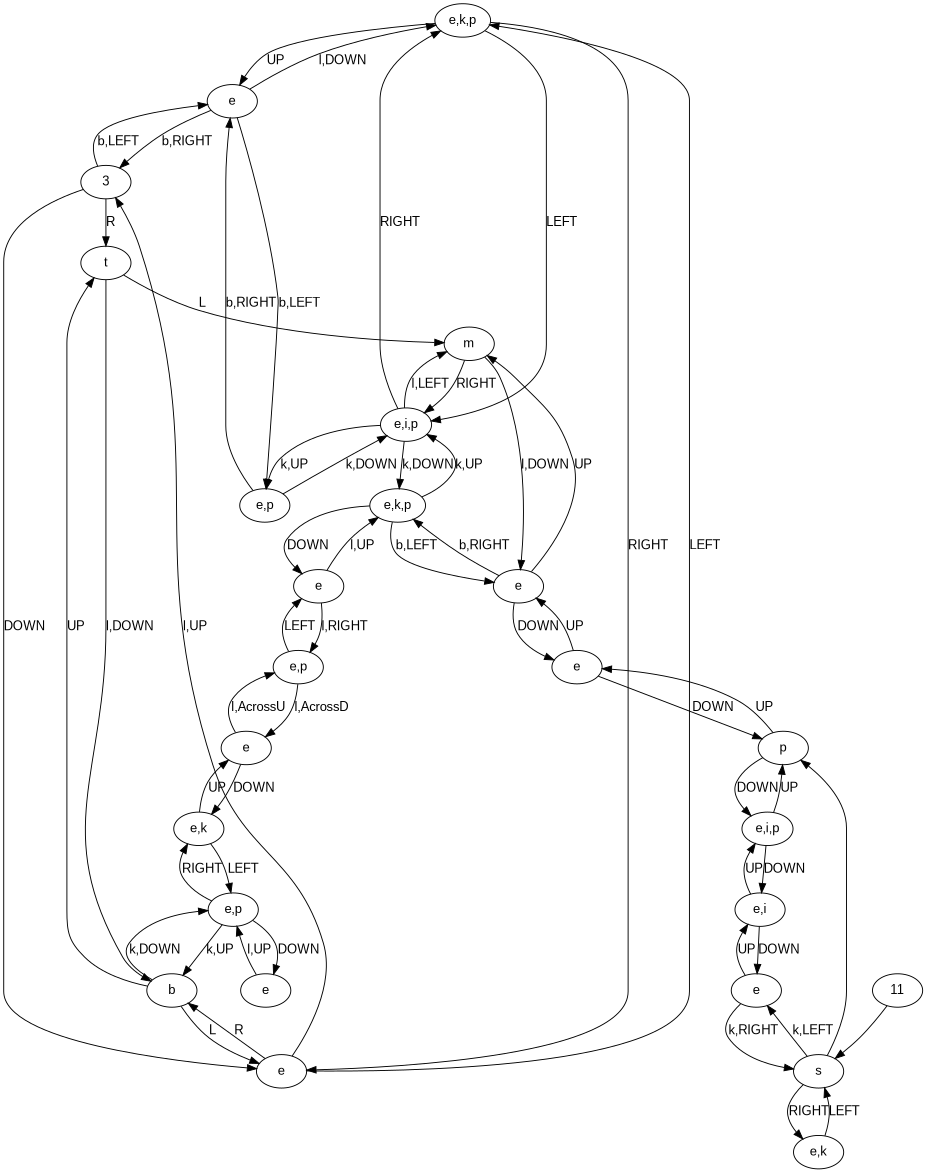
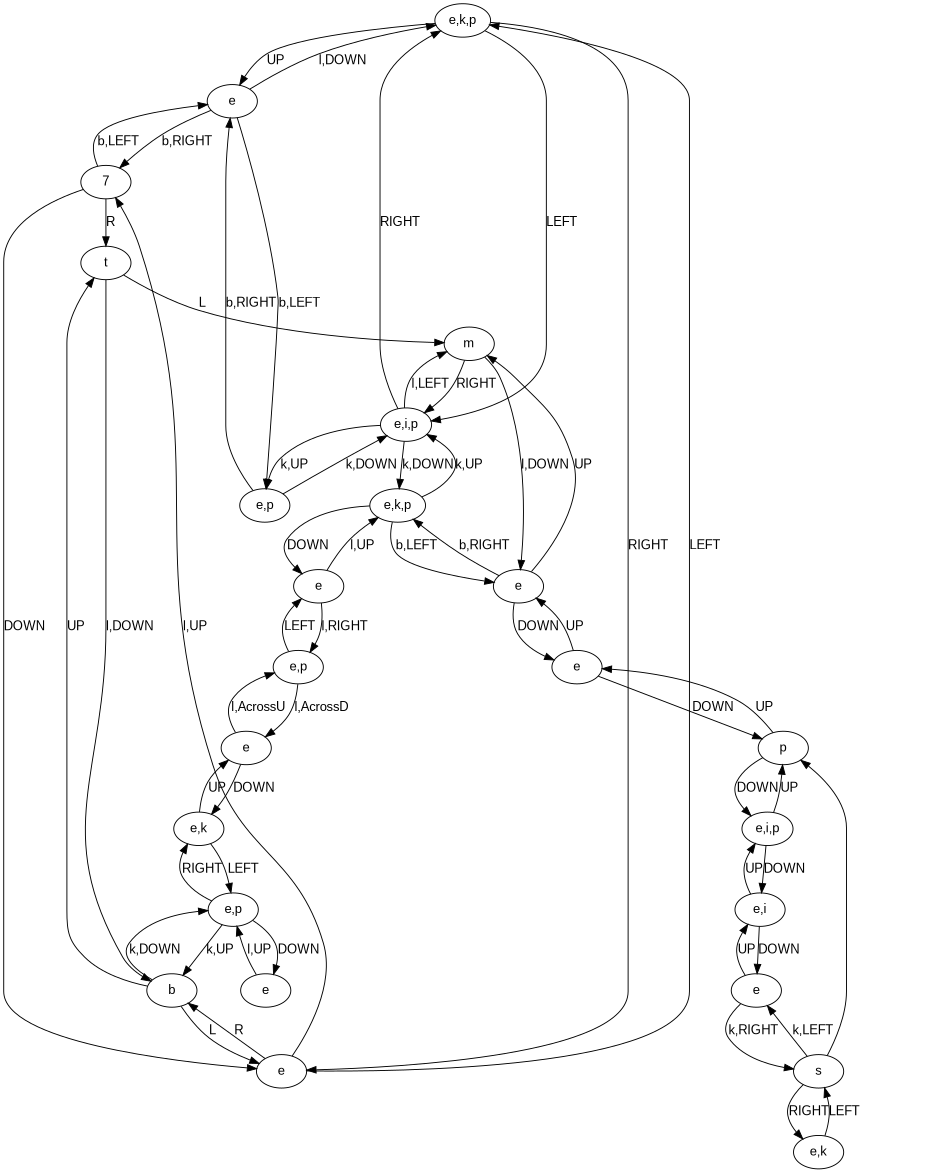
  digraph {
    fontname="Liberation Sans"
    node [fontname="Liberation Sans"]
    edge [fontname="Liberation Sans"]
    n1 [label="e,k,p"]
    n2 [label=e]
    n3 [label="e,i,p"]
    n4 [label=e]
    n5 [label="e,p"]
-   7 [label=3]
+   7
    n7 [label=m]
    n8 [label="e,k,p"]
    n9 [label=b]
    n10 [label=t]
    n11 [label=e]
    n12 [label=e]
    n13 [label="e,p"]
    n14 [label=e]
    n15 [label="e,k"]
    n16 [label="e,p"]
    n17 [label=e]
    n18 [label=e]
    n19 [label=s]
    n20 [label="e,k"]
    n21 [label=e]
    n22 [label=p]
-   11
    n24 [label="e,i"]
    n25 [label="e,i,p"]
    n1 -> n2 [label=UP]
    n1 -> n3 [label=LEFT]
    n1 -> n4 [label=RIGHT]
    n2 -> n1 [label="l,DOWN"]
    n2 -> n5 [label="b,LEFT"]
    n2 -> 7 [label="b,RIGHT"]
    n3 -> n1 [label=RIGHT]
    n3 -> n5 [label="k,UP"]
    n3 -> n7 [label="l,LEFT"]
    n3 -> n8 [label="k,DOWN"]
    n4 -> n1 [label=LEFT]
    n4 -> 7 [label="l,UP"]
    n4 -> n9 [label=R]
    n5 -> n2 [label="b,RIGHT"]
    n5 -> n3 [label="k,DOWN"]
    7 -> n2 [label="b,LEFT"]
    7 -> n4 [label=DOWN]
    7 -> n10 [label=R]
    n7 -> n3 [label=RIGHT]
    n7 -> n11 [label="l,DOWN"]
    n8 -> n3 [label="k,UP"]
    n8 -> n11 [label="b,LEFT"]
    n8 -> n12 [label=DOWN]
    n9 -> n4 [label=L]
    n9 -> n10 [label=UP]
    n9 -> n13 [label="k,DOWN"]
    n10 -> n7 [label=L]
    n10 -> n9 [label="l,DOWN"]
    n11 -> n7 [label=UP]
    n11 -> n8 [label="b,RIGHT"]
    n11 -> n18 [label=DOWN]
    n12 -> n8 [label="l,UP"]
    n12 -> n16 [label="l,RIGHT"]
    n13 -> n9 [label="k,UP"]
    n13 -> n14 [label=DOWN]
    n13 -> n15 [label=RIGHT]
    n14 -> n13 [label="l,UP"]
    n15 -> n13 [label=LEFT]
    n15 -> n17 [label=UP]
    n16 -> n12 [label=LEFT]
    n16 -> n17 [label="l,AcrossD"]
    n17 -> n15 [label=DOWN]
    n17 -> n16 [label="l,AcrossU"]
    n18 -> n11 [label=UP]
    n18 -> n22 [label=DOWN]
    n19 -> n20 [label=RIGHT]
    n19 -> n21 [label="k,LEFT"]
    n19 -> n22
    n20 -> n19 [label=LEFT]
    n21 -> n19 [label="k,RIGHT"]
    n21 -> n24 [label=UP]
    n22 -> n18 [label=UP]
    n22 -> n25 [label=DOWN]
-   11 -> n19
    n24 -> n21 [label=DOWN]
    n24 -> n25 [label=UP]
    n25 -> n22 [label=UP]
    n25 -> n24 [label=DOWN]
  }
